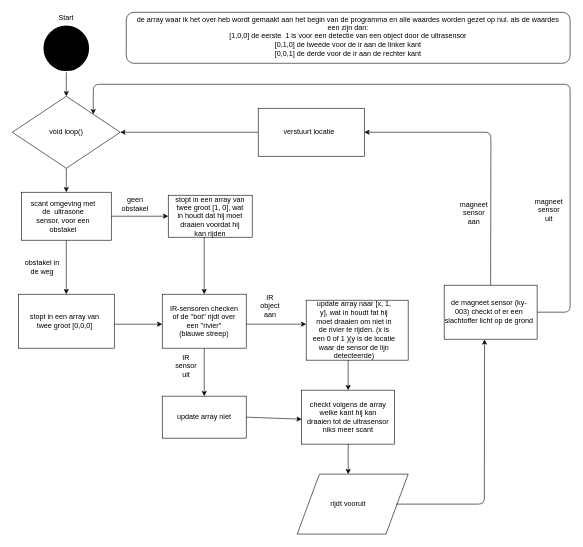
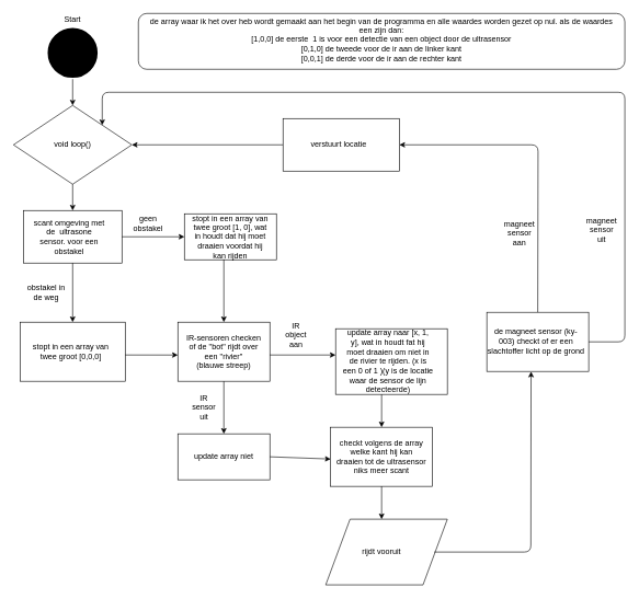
  <mxCell id="0" />
  <mxCell id="1" parent="0" />
  <mxCell id="2" value="" style="shape=parallelogram;perimeter=parallelogramPerimeter;whiteSpace=wrap;html=1;strokeColor=#000000;strokeWidth=1;fillColor=#FFFFFF;" parent="1" vertex="1"><mxGeometry x="495" y="790" width="185" height="100" as="geometry" /></mxCell>
  <mxCell id="3" value="" style="ellipse;whiteSpace=wrap;html=1;aspect=fixed;fillColor=#000000;strokeColor=#FFFFFF;strokeWidth=4;" parent="1" vertex="1"><mxGeometry x="70" y="40" width="80" height="80" as="geometry" /></mxCell>
  <mxCell id="4" value="Start" style="text;html=1;strokeColor=none;fillColor=none;align=center;verticalAlign=middle;whiteSpace=wrap;rounded=0;" parent="1" vertex="1"><mxGeometry x="90" y="20" width="40" height="20" as="geometry" /></mxCell>
  <mxCell id="5" value="" style="endArrow=classic;html=1;exitX=0.5;exitY=1;exitDx=0;exitDy=0;" parent="1" source="3" edge="1"><mxGeometry width="50" height="50" relative="1" as="geometry"><mxPoint x="70" y="230" as="sourcePoint" /><mxPoint x="110" y="160" as="targetPoint" /></mxGeometry></mxCell>
  <mxCell id="6" value="" style="rhombus;whiteSpace=wrap;html=1;strokeColor=#000000;strokeWidth=1;fillColor=#FFFFFF;" parent="1" vertex="1"><mxGeometry x="20" y="160" width="180" height="120" as="geometry" /></mxCell>
  <mxCell id="7" value="void loop()" style="text;html=1;strokeColor=none;fillColor=none;align=center;verticalAlign=middle;whiteSpace=wrap;rounded=0;" parent="1" vertex="1"><mxGeometry x="60" y="200" width="100" height="40" as="geometry" /></mxCell>
  <mxCell id="8" value="" style="endArrow=classic;html=1;entryX=1;entryY=0.5;entryDx=0;entryDy=0;" parent="1" target="6" edge="1"><mxGeometry width="50" height="50" relative="1" as="geometry"><mxPoint x="430" y="220" as="sourcePoint" /><mxPoint x="270" y="292.727" as="targetPoint" /></mxGeometry></mxCell>
  <mxCell id="9" value="" style="rounded=0;whiteSpace=wrap;html=1;strokeColor=#000000;strokeWidth=1;fillColor=#FFFFFF;" parent="1" vertex="1"><mxGeometry x="430" y="180" width="177" height="80" as="geometry" /></mxCell>
  <mxCell id="10" value="verstuurt locatie" style="text;html=1;strokeColor=none;fillColor=none;align=center;verticalAlign=middle;whiteSpace=wrap;rounded=0;" parent="1" vertex="1"><mxGeometry x="430" y="185" width="170" height="70" as="geometry" /></mxCell>
  <mxCell id="11" value="" style="endArrow=classic;html=1;" parent="1" edge="1"><mxGeometry width="50" height="50" relative="1" as="geometry"><mxPoint x="110" y="280" as="sourcePoint" /><mxPoint x="110" y="320" as="targetPoint" /></mxGeometry></mxCell>
  <mxCell id="12" value="" style="rounded=0;whiteSpace=wrap;html=1;strokeColor=#000000;strokeWidth=1;fillColor=#FFFFFF;" parent="1" vertex="1"><mxGeometry x="35" y="320" width="150" height="80" as="geometry" /></mxCell>
  <mxCell id="13" value="" style="endArrow=classic;html=1;exitX=0.5;exitY=1;exitDx=0;exitDy=0;" parent="1" source="12" target="14" edge="1"><mxGeometry width="50" height="50" relative="1" as="geometry"><mxPoint x="20" y="470" as="sourcePoint" /><mxPoint x="110" y="520" as="targetPoint" /></mxGeometry></mxCell>
  <mxCell id="14" value="" style="rounded=0;whiteSpace=wrap;html=1;" parent="1" vertex="1"><mxGeometry x="30" y="490" width="160" height="90" as="geometry" /></mxCell>
  <mxCell id="15" value="scant omgeving met de&amp;nbsp; ultrasone sensor. voor een obstakel" style="text;html=1;strokeColor=none;fillColor=none;align=center;verticalAlign=middle;whiteSpace=wrap;rounded=0;" parent="1" vertex="1"><mxGeometry x="50" y="320" width="110" height="80" as="geometry" /></mxCell>
  <mxCell id="16" value="" style="endArrow=classic;html=1;" parent="1" target="17" edge="1"><mxGeometry width="50" height="50" relative="1" as="geometry"><mxPoint x="185" y="360" as="sourcePoint" /><mxPoint x="270" y="360" as="targetPoint" /><Array as="points" /></mxGeometry></mxCell>
  <mxCell id="17" value="" style="rounded=0;whiteSpace=wrap;html=1;" parent="1" vertex="1"><mxGeometry x="280" y="325" width="140" height="70" as="geometry" /></mxCell>
  <mxCell id="18" value="obstakel in de weg" style="text;html=1;strokeColor=none;fillColor=none;align=center;verticalAlign=middle;whiteSpace=wrap;rounded=0;" parent="1" vertex="1"><mxGeometry x="35" y="430" width="70" height="30" as="geometry" /></mxCell>
  <mxCell id="19" value="geen obstakel" style="text;html=1;strokeColor=none;fillColor=none;align=center;verticalAlign=middle;whiteSpace=wrap;rounded=0;" parent="1" vertex="1"><mxGeometry x="190" y="325" width="70" height="30" as="geometry" /></mxCell>
  <mxCell id="20" value="stopt in een array van twee groot [1, 0], wat in houdt dat hij moet draaien voordat hij kan rijden" style="text;html=1;strokeColor=none;fillColor=none;align=center;verticalAlign=middle;whiteSpace=wrap;rounded=0;" parent="1" vertex="1"><mxGeometry x="290" y="330" width="120" height="60" as="geometry" /></mxCell>
  <mxCell id="21" value="stopt in een array van twee groot [0,0,0]" style="text;html=1;strokeColor=none;fillColor=none;align=center;verticalAlign=middle;whiteSpace=wrap;rounded=0;" parent="1" vertex="1"><mxGeometry x="35" y="490" width="145" height="90" as="geometry" /></mxCell>
  <mxCell id="22" value="" style="endArrow=classic;html=1;exitX=0.5;exitY=0;exitDx=0;exitDy=0;entryX=1;entryY=0.5;entryDx=0;entryDy=0;" parent="1" source="41" target="9" edge="1"><mxGeometry width="50" height="50" relative="1" as="geometry"><mxPoint x="717" y="219.5" as="sourcePoint" /><mxPoint x="627" y="219.547" as="targetPoint" /><Array as="points"><mxPoint x="818" y="220" /></Array></mxGeometry></mxCell>
  <mxCell id="23" value="" style="rounded=0;whiteSpace=wrap;html=1;strokeColor=#000000;strokeWidth=1;fillColor=#FFFFFF;" parent="1" vertex="1"><mxGeometry x="270" y="490" width="140" height="90" as="geometry" /></mxCell>
  <mxCell id="24" value="" style="endArrow=classic;html=1;entryX=0;entryY=0.556;entryDx=0;entryDy=0;entryPerimeter=0;" parent="1" target="23" edge="1"><mxGeometry width="50" height="50" relative="1" as="geometry"><mxPoint x="190" y="540" as="sourcePoint" /><mxPoint x="240" y="490" as="targetPoint" /></mxGeometry></mxCell>
  <mxCell id="25" value="" style="endArrow=classic;html=1;entryX=0.5;entryY=0;entryDx=0;entryDy=0;" parent="1" target="23" edge="1"><mxGeometry width="50" height="50" relative="1" as="geometry"><mxPoint x="340" y="394.5" as="sourcePoint" /><mxPoint x="450" y="394.54" as="targetPoint" /></mxGeometry></mxCell>
  <mxCell id="26" value="IR-sensoren checken of de &quot;bot&quot; rijdt over een &quot;rivier&quot;&lt;br&gt;(blauwe streep)" style="text;html=1;strokeColor=none;fillColor=none;align=center;verticalAlign=middle;whiteSpace=wrap;rounded=0;" parent="1" vertex="1"><mxGeometry x="280" y="500" width="120" height="70" as="geometry" /></mxCell>
  <mxCell id="27" value="" style="endArrow=classic;html=1;" parent="1" edge="1"><mxGeometry width="50" height="50" relative="1" as="geometry"><mxPoint x="410" y="540" as="sourcePoint" /><mxPoint x="510" y="540" as="targetPoint" /></mxGeometry></mxCell>
  <mxCell id="28" value="" style="endArrow=classic;html=1;" parent="1" target="29" edge="1"><mxGeometry width="50" height="50" relative="1" as="geometry"><mxPoint x="340" y="580" as="sourcePoint" /><mxPoint x="340" y="660" as="targetPoint" /></mxGeometry></mxCell>
  <mxCell id="29" value="" style="rounded=0;whiteSpace=wrap;html=1;" parent="1" vertex="1"><mxGeometry x="270" y="660" width="140" height="70" as="geometry" /></mxCell>
  <mxCell id="30" value="" style="rounded=0;whiteSpace=wrap;html=1;" parent="1" vertex="1"><mxGeometry x="510" y="500" width="170" height="100" as="geometry" /></mxCell>
- <mxCell id="31" value="IR sensor uit" style="text;html=1;strokeColor=none;fillColor=none;align=center;verticalAlign=middle;whiteSpace=wrap;rounded=0;" parent="1" vertex="1"><mxGeometry x="290" y="600" width="40" height="20" as="geometry" /></mxCell>
+ <mxCell id="31" value="IR sensor uit" style="text;html=1;strokeColor=none;fillColor=none;align=center;verticalAlign=middle;whiteSpace=wrap;rounded=0;" parent="1" vertex="1"><mxGeometry x="290" y="610" width="40" height="20" as="geometry" /></mxCell>
  <mxCell id="32" value="IR object aan" style="text;html=1;strokeColor=none;fillColor=none;align=center;verticalAlign=middle;whiteSpace=wrap;rounded=0;" parent="1" vertex="1"><mxGeometry x="430" y="500" width="40" height="20" as="geometry" /></mxCell>
  <mxCell id="33" value="update array niet" style="text;html=1;strokeColor=none;fillColor=none;align=center;verticalAlign=middle;whiteSpace=wrap;rounded=0;" parent="1" vertex="1"><mxGeometry x="270" y="670" width="140" height="50" as="geometry" /></mxCell>
  <mxCell id="34" value="update array naar [x, 1, y], wat in houdt fat hij moet draaien om niet in de rivier te rijden. (x is een 0 of 1 )(y is de locatie waar de sensor de lijn detecteerde)" style="text;html=1;strokeColor=none;fillColor=none;align=center;verticalAlign=middle;whiteSpace=wrap;rounded=0;" parent="1" vertex="1"><mxGeometry x="520" y="530" width="140" height="40" as="geometry" /></mxCell>
  <mxCell id="35" value="" style="rounded=0;whiteSpace=wrap;html=1;strokeColor=#000000;strokeWidth=1;fillColor=#FFFFFF;" parent="1" vertex="1"><mxGeometry x="502.5" y="650" width="155" height="90" as="geometry" /></mxCell>
  <mxCell id="36" value="" style="endArrow=classic;html=1;entryX=0;entryY=0.538;entryDx=0;entryDy=0;entryPerimeter=0;" parent="1" target="35" edge="1"><mxGeometry width="50" height="50" relative="1" as="geometry"><mxPoint x="410" y="695" as="sourcePoint" /><mxPoint x="460" y="645" as="targetPoint" /></mxGeometry></mxCell>
  <mxCell id="37" value="" style="endArrow=classic;html=1;entryX=0.5;entryY=0;entryDx=0;entryDy=0;" parent="1" target="35" edge="1"><mxGeometry width="50" height="50" relative="1" as="geometry"><mxPoint x="580" y="600" as="sourcePoint" /><mxPoint x="630" y="520" as="targetPoint" /></mxGeometry></mxCell>
  <mxCell id="38" value="checkt volgens de array welke kant hij kan draaien tot de ultrasensor niks meer scant" style="text;html=1;strokeColor=none;fillColor=none;align=center;verticalAlign=middle;whiteSpace=wrap;rounded=0;" parent="1" vertex="1"><mxGeometry x="510" y="660" width="140" height="70" as="geometry" /></mxCell>
  <mxCell id="39" value="" style="endArrow=classic;html=1;" parent="1" edge="1"><mxGeometry width="50" height="50" relative="1" as="geometry"><mxPoint x="580" y="740" as="sourcePoint" /><mxPoint x="580" y="790" as="targetPoint" /></mxGeometry></mxCell>
  <mxCell id="40" value="rijdt vooruit" style="text;html=1;strokeColor=none;fillColor=none;align=center;verticalAlign=middle;whiteSpace=wrap;rounded=0;" parent="1" vertex="1"><mxGeometry x="500" y="805" width="160" height="70" as="geometry" /></mxCell>
  <mxCell id="41" value="" style="rounded=0;whiteSpace=wrap;html=1;strokeColor=#000000;strokeWidth=1;fillColor=#FFFFFF;" parent="1" vertex="1"><mxGeometry x="740" y="475" width="155" height="90" as="geometry" /></mxCell>
  <mxCell id="42" value="" style="endArrow=classic;html=1;entryX=0.449;entryY=1.066;entryDx=0;entryDy=0;entryPerimeter=0;" parent="1" source="40" target="43" edge="1"><mxGeometry width="50" height="50" relative="1" as="geometry"><mxPoint x="715.5" y="720" as="sourcePoint" /><mxPoint x="765.5" y="670" as="targetPoint" /><Array as="points"><mxPoint x="807" y="840" /></Array></mxGeometry></mxCell>
  <mxCell id="43" value="de magneet sensor (ky-003) checkt of er een slachtoffer licht op de grond" style="text;html=1;strokeColor=none;fillColor=none;align=center;verticalAlign=middle;whiteSpace=wrap;rounded=0;" parent="1" vertex="1"><mxGeometry x="740" y="478" width="150" height="82" as="geometry" /></mxCell>
  <mxCell id="44" value="" style="endArrow=classic;html=1;entryX=1;entryY=0;entryDx=0;entryDy=0;" parent="1" target="6" edge="1"><mxGeometry width="50" height="50" relative="1" as="geometry"><mxPoint x="895" y="520" as="sourcePoint" /><mxPoint x="945" y="470" as="targetPoint" /><Array as="points"><mxPoint x="950" y="520" /><mxPoint x="950" y="140" /><mxPoint x="155" y="140" /></Array></mxGeometry></mxCell>
  <mxCell id="45" value="magneet sensor aan" style="text;html=1;strokeColor=none;fillColor=none;align=center;verticalAlign=middle;whiteSpace=wrap;rounded=0;" parent="1" vertex="1"><mxGeometry x="770" y="345" width="40" height="20" as="geometry" /></mxCell>
  <mxCell id="46" value="magneet sensor uit" style="text;html=1;strokeColor=none;fillColor=none;align=center;verticalAlign=middle;whiteSpace=wrap;rounded=0;" parent="1" vertex="1"><mxGeometry x="895" y="340" width="40" height="20" as="geometry" /></mxCell>
  <mxCell id="47" value="" style="rounded=1;whiteSpace=wrap;html=1;strokeColor=#000000;strokeWidth=1;fillColor=#FFFFFF;" parent="1" vertex="1"><mxGeometry x="210" y="20" width="740" height="85" as="geometry" /></mxCell>
  <mxCell id="48" value="de array waar ik het over heb wordt gemaakt aan het begin van de programma en alle waardes worden gezet op nul. als de waardes een zijn dan:&lt;br&gt;[1,0,0] de eerste&amp;nbsp; 1 is voor een detectie van een object door de ultrasensor&lt;br&gt;[0,1,0] de tweede voor de ir aan de linker kant&lt;br&gt;[0,0,1] de derde voor de ir aan de rechter kant" style="text;html=1;strokeColor=none;fillColor=none;align=center;verticalAlign=middle;whiteSpace=wrap;rounded=0;" parent="1" vertex="1"><mxGeometry x="220" y="40" width="720" height="40" as="geometry" /></mxCell>
